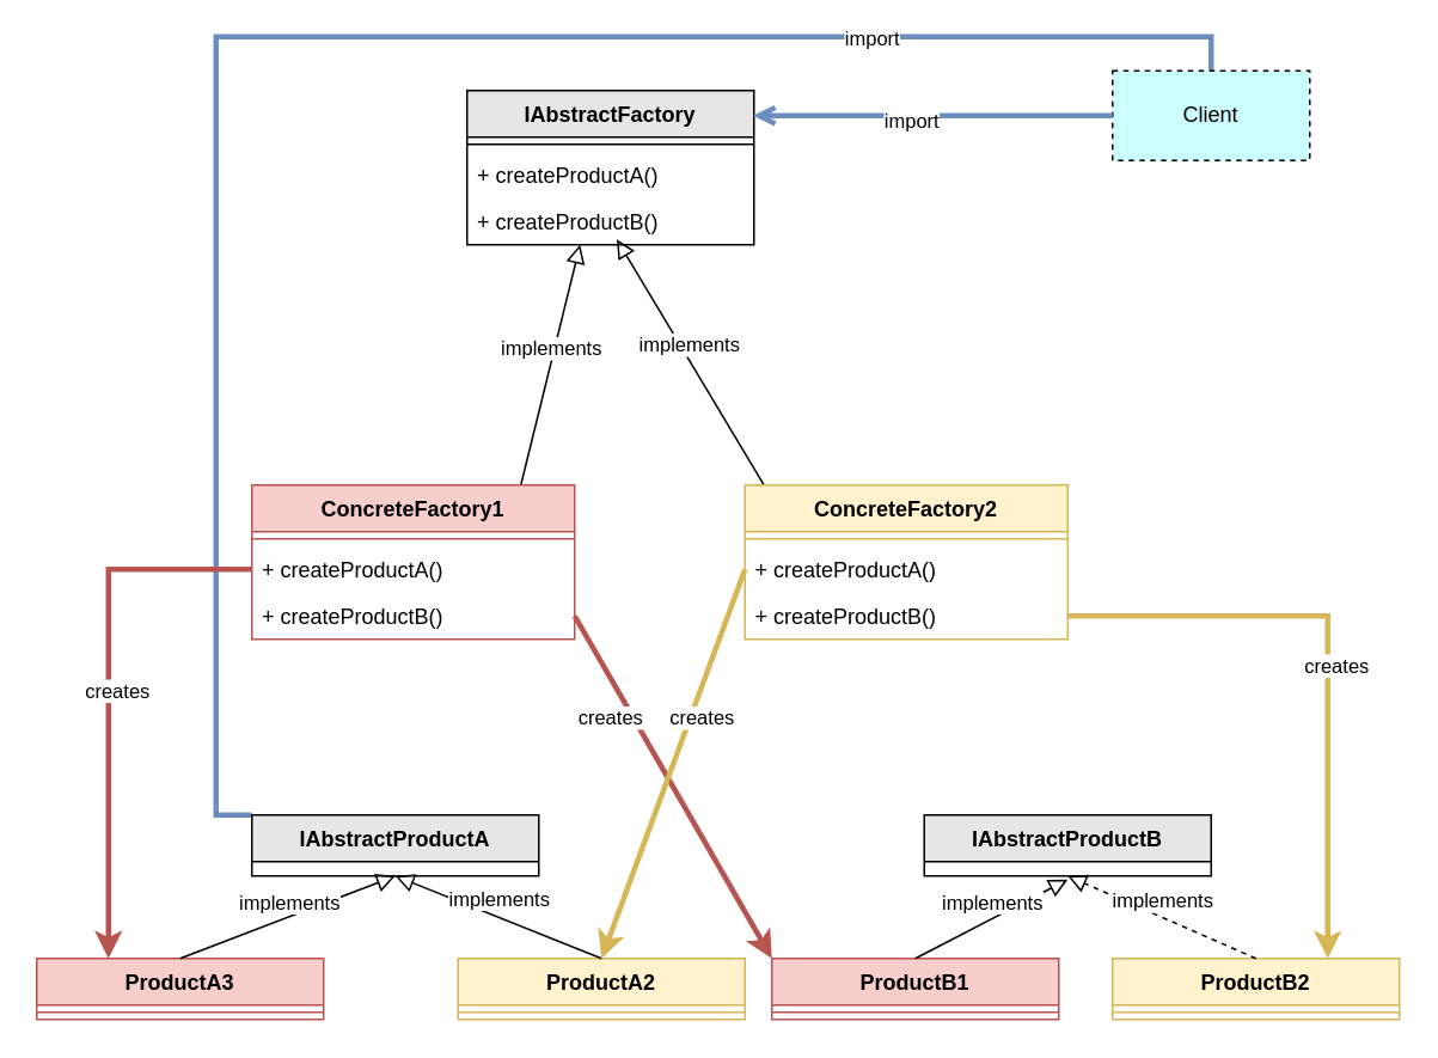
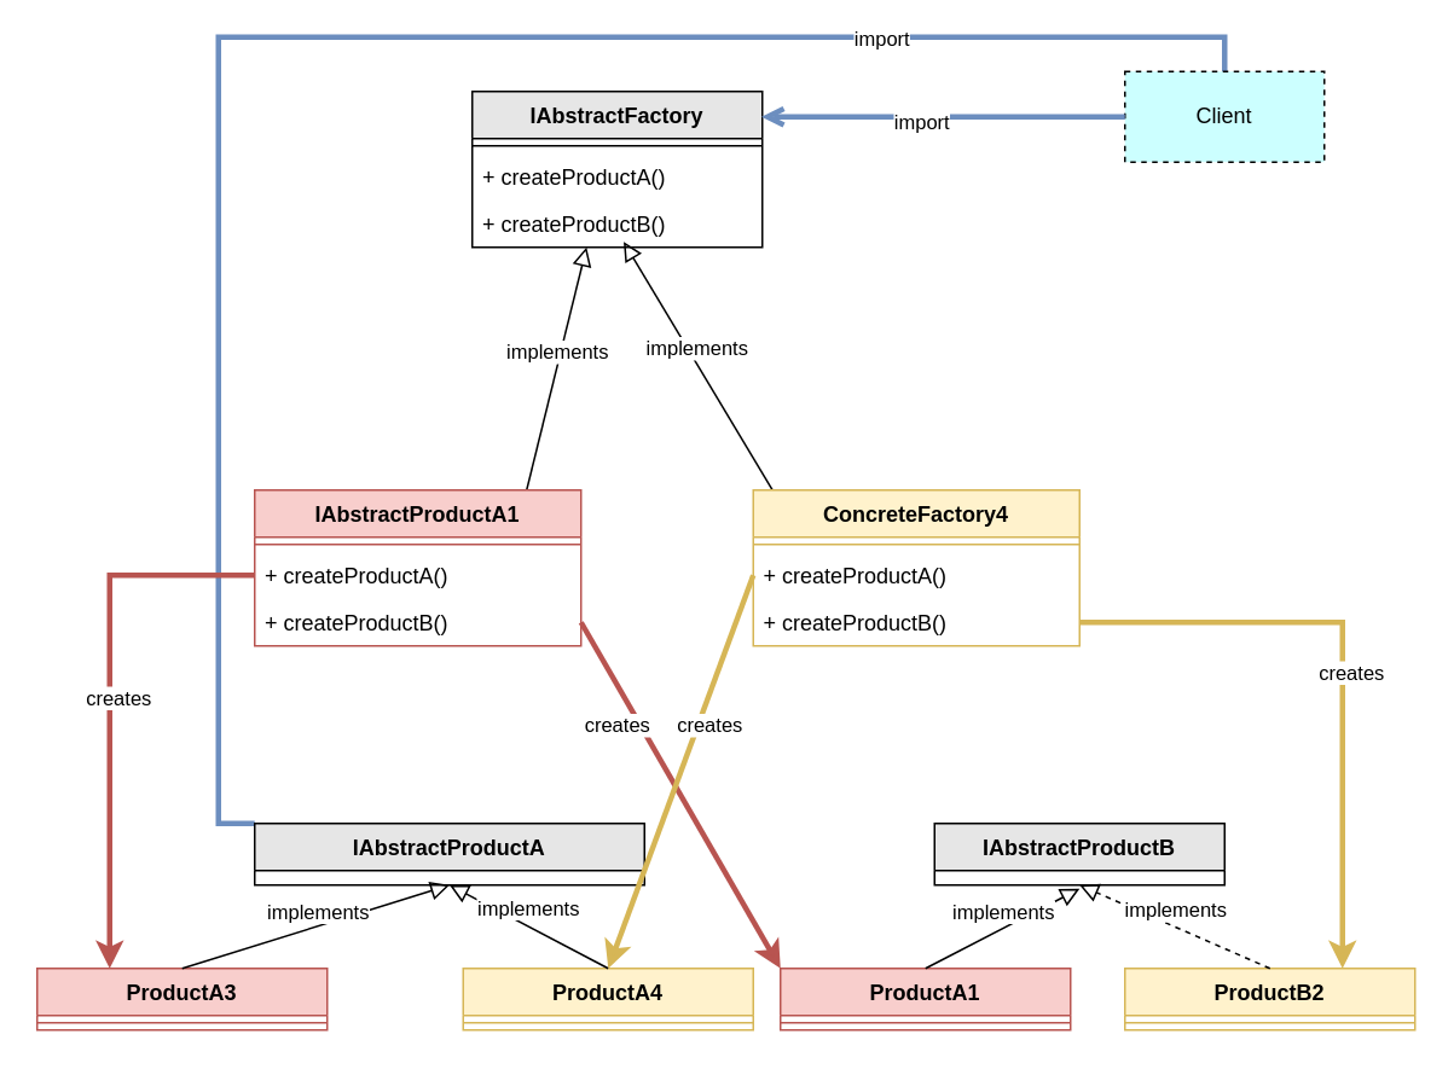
  <mxCell id="0" />
  <mxCell id="1" parent="0" />
  <mxCell id="2" value="IAbstractFactory" style="swimlane;fontStyle=1;align=center;verticalAlign=top;childLayout=stackLayout;horizontal=1;startSize=26;horizontalStack=0;resizeParent=1;resizeParentMax=0;resizeLast=0;collapsible=1;marginBottom=0;whiteSpace=wrap;html=1;fillColor=#E6E6E6;" vertex="1" parent="1"><mxGeometry x="260" y="50" width="160" height="86" as="geometry" /></mxCell>
  <mxCell id="3" value="" style="line;strokeWidth=1;fillColor=none;align=left;verticalAlign=middle;spacingTop=-1;spacingLeft=3;spacingRight=3;rotatable=0;labelPosition=right;points=[];portConstraint=eastwest;strokeColor=inherit;" vertex="1" parent="2"><mxGeometry y="26" width="160" height="8" as="geometry" /></mxCell>
  <mxCell id="4" value="+ createProductA()" style="text;strokeColor=none;fillColor=none;align=left;verticalAlign=top;spacingLeft=4;spacingRight=4;overflow=hidden;rotatable=0;points=[[0,0.5],[1,0.5]];portConstraint=eastwest;whiteSpace=wrap;html=1;" vertex="1" parent="2"><mxGeometry y="34" width="160" height="26" as="geometry" /></mxCell>
  <mxCell id="5" value="+ createProductB()" style="text;strokeColor=none;fillColor=none;align=left;verticalAlign=top;spacingLeft=4;spacingRight=4;overflow=hidden;rotatable=0;points=[[0,0.5],[1,0.5]];portConstraint=eastwest;whiteSpace=wrap;html=1;" vertex="1" parent="2"><mxGeometry y="60" width="160" height="26" as="geometry" /></mxCell>
  <mxCell id="6" value="implements" style="html=1;verticalAlign=bottom;endArrow=block;endSize=8;curved=0;rounded=0;exitX=0.5;exitY=0;exitDx=0;exitDy=0;endFill=0;entryX=0.394;entryY=1;entryDx=0;entryDy=0;entryPerimeter=0;" edge="1" parent="1" target="5"><mxGeometry relative="1" as="geometry"><mxPoint x="290" y="270" as="sourcePoint" /><mxPoint x="320" y="140" as="targetPoint" /></mxGeometry></mxCell>
  <mxCell id="7" value="implements" style="html=1;verticalAlign=bottom;endArrow=block;endSize=8;curved=0;rounded=0;exitX=0.058;exitY=-0.003;exitDx=0;exitDy=0;endFill=0;exitPerimeter=0;entryX=0.522;entryY=0.885;entryDx=0;entryDy=0;entryPerimeter=0;" edge="1" parent="1" source="8" target="5"><mxGeometry relative="1" as="geometry"><mxPoint x="240" y="190" as="sourcePoint" /><mxPoint x="330" y="140" as="targetPoint" /></mxGeometry></mxCell>
- <mxCell id="8" value="ConcreteFactory2" style="swimlane;fontStyle=1;align=center;verticalAlign=top;childLayout=stackLayout;horizontal=1;startSize=26;horizontalStack=0;resizeParent=1;resizeParentMax=0;resizeLast=0;collapsible=1;marginBottom=0;whiteSpace=wrap;html=1;fillColor=#fff2cc;strokeColor=#d6b656;" vertex="1" parent="1"><mxGeometry x="415" y="270" width="180" height="86" as="geometry" /></mxCell>
+ <mxCell id="8" value="ConcreteFactory4" style="swimlane;fontStyle=1;align=center;verticalAlign=top;childLayout=stackLayout;horizontal=1;startSize=26;horizontalStack=0;resizeParent=1;resizeParentMax=0;resizeLast=0;collapsible=1;marginBottom=0;whiteSpace=wrap;html=1;fillColor=#fff2cc;strokeColor=#d6b656;" vertex="1" parent="1"><mxGeometry x="415" y="270" width="180" height="86" as="geometry" /></mxCell>
  <mxCell id="9" value="" style="line;strokeWidth=1;fillColor=none;align=left;verticalAlign=middle;spacingTop=-1;spacingLeft=3;spacingRight=3;rotatable=0;labelPosition=right;points=[];portConstraint=eastwest;strokeColor=inherit;" vertex="1" parent="8"><mxGeometry y="26" width="180" height="8" as="geometry" /></mxCell>
  <mxCell id="10" value="+ createProductA()" style="text;strokeColor=none;fillColor=none;align=left;verticalAlign=top;spacingLeft=4;spacingRight=4;overflow=hidden;rotatable=0;points=[[0,0.5],[1,0.5]];portConstraint=eastwest;whiteSpace=wrap;html=1;" vertex="1" parent="8"><mxGeometry y="34" width="180" height="26" as="geometry" /></mxCell>
  <mxCell id="11" value="+ createProductB()" style="text;strokeColor=none;fillColor=none;align=left;verticalAlign=top;spacingLeft=4;spacingRight=4;overflow=hidden;rotatable=0;points=[[0,0.5],[1,0.5]];portConstraint=eastwest;whiteSpace=wrap;html=1;" vertex="1" parent="8"><mxGeometry y="60" width="180" height="26" as="geometry" /></mxCell>
  <mxCell id="12" style="edgeStyle=orthogonalEdgeStyle;rounded=0;orthogonalLoop=1;jettySize=auto;html=1;entryX=0;entryY=0;entryDx=0;entryDy=0;strokeWidth=3;fillColor=#dae8fc;strokeColor=#6c8ebf;endArrow=none;" edge="1" parent="1" source="14" target="19"><mxGeometry relative="1" as="geometry"><Array as="points"><mxPoint x="675" y="20" /><mxPoint x="120" y="20" /><mxPoint x="120" y="454" /></Array></mxGeometry></mxCell>
  <mxCell id="13" value="import" style="edgeLabel;html=1;align=center;verticalAlign=middle;resizable=0;points=[];" vertex="1" connectable="0" parent="12"><mxGeometry x="-0.592" relative="1" as="geometry"><mxPoint x="1" as="offset" /></mxGeometry></mxCell>
  <mxCell id="14" value="Client" style="html=1;whiteSpace=wrap;fillColor=#CCFFFF;dashed=1;" vertex="1" parent="1"><mxGeometry x="620" y="39" width="110" height="50" as="geometry" /></mxCell>
- <mxCell id="15" value="ConcreteFactory1" style="swimlane;fontStyle=1;align=center;verticalAlign=top;childLayout=stackLayout;horizontal=1;startSize=26;horizontalStack=0;resizeParent=1;resizeParentMax=0;resizeLast=0;collapsible=1;marginBottom=0;whiteSpace=wrap;html=1;fillColor=#f8cecc;strokeColor=#b85450;" vertex="1" parent="1"><mxGeometry x="140" y="270" width="180" height="86" as="geometry" /></mxCell>
+ <mxCell id="15" value="IAbstractProductA1" style="swimlane;fontStyle=1;align=center;verticalAlign=top;childLayout=stackLayout;horizontal=1;startSize=26;horizontalStack=0;resizeParent=1;resizeParentMax=0;resizeLast=0;collapsible=1;marginBottom=0;whiteSpace=wrap;html=1;fillColor=#f8cecc;strokeColor=#b85450;" vertex="1" parent="1"><mxGeometry x="140" y="270" width="180" height="86" as="geometry" /></mxCell>
  <mxCell id="16" value="" style="line;strokeWidth=1;fillColor=none;align=left;verticalAlign=middle;spacingTop=-1;spacingLeft=3;spacingRight=3;rotatable=0;labelPosition=right;points=[];portConstraint=eastwest;strokeColor=inherit;" vertex="1" parent="15"><mxGeometry y="26" width="180" height="8" as="geometry" /></mxCell>
  <mxCell id="17" value="+ createProductA()" style="text;strokeColor=none;fillColor=none;align=left;verticalAlign=top;spacingLeft=4;spacingRight=4;overflow=hidden;rotatable=0;points=[[0,0.5],[1,0.5]];portConstraint=eastwest;whiteSpace=wrap;html=1;" vertex="1" parent="15"><mxGeometry y="34" width="180" height="26" as="geometry" /></mxCell>
  <mxCell id="18" value="+ createProductB()" style="text;strokeColor=none;fillColor=none;align=left;verticalAlign=top;spacingLeft=4;spacingRight=4;overflow=hidden;rotatable=0;points=[[0,0.5],[1,0.5]];portConstraint=eastwest;whiteSpace=wrap;html=1;" vertex="1" parent="15"><mxGeometry y="60" width="180" height="26" as="geometry" /></mxCell>
- <mxCell id="19" value="IAbstractProductA" style="swimlane;fontStyle=1;align=center;verticalAlign=top;childLayout=stackLayout;horizontal=1;startSize=26;horizontalStack=0;resizeParent=1;resizeParentMax=0;resizeLast=0;collapsible=1;marginBottom=0;whiteSpace=wrap;html=1;fillColor=#E6E6E6;" vertex="1" parent="1"><mxGeometry x="140" y="454" width="160" height="34" as="geometry" /></mxCell>
+ <mxCell id="19" value="IAbstractProductA" style="swimlane;fontStyle=1;align=center;verticalAlign=top;childLayout=stackLayout;horizontal=1;startSize=26;horizontalStack=0;resizeParent=1;resizeParentMax=0;resizeLast=0;collapsible=1;marginBottom=0;whiteSpace=wrap;html=1;fillColor=#E6E6E6;" vertex="1" parent="1"><mxGeometry x="140" y="454" width="215" height="34" as="geometry" /></mxCell>
  <mxCell id="20" value="IAbstractProductB" style="swimlane;fontStyle=1;align=center;verticalAlign=top;childLayout=stackLayout;horizontal=1;startSize=26;horizontalStack=0;resizeParent=1;resizeParentMax=0;resizeLast=0;collapsible=1;marginBottom=0;whiteSpace=wrap;html=1;fillColor=#E6E6E6;" vertex="1" parent="1"><mxGeometry x="515" y="454" width="160" height="34" as="geometry" /></mxCell>
  <mxCell id="21" value="ProductA3" style="swimlane;fontStyle=1;align=center;verticalAlign=top;childLayout=stackLayout;horizontal=1;startSize=26;horizontalStack=0;resizeParent=1;resizeParentMax=0;resizeLast=0;collapsible=1;marginBottom=0;whiteSpace=wrap;html=1;fillColor=#f8cecc;strokeColor=#b85450;" vertex="1" parent="1"><mxGeometry x="20" y="534" width="160" height="34" as="geometry" /></mxCell>
  <mxCell id="22" value="" style="line;strokeWidth=1;fillColor=none;align=left;verticalAlign=middle;spacingTop=-1;spacingLeft=3;spacingRight=3;rotatable=0;labelPosition=right;points=[];portConstraint=eastwest;strokeColor=inherit;" vertex="1" parent="21"><mxGeometry y="26" width="160" height="8" as="geometry" /></mxCell>
- <mxCell id="23" value="ProductA2" style="swimlane;fontStyle=1;align=center;verticalAlign=top;childLayout=stackLayout;horizontal=1;startSize=26;horizontalStack=0;resizeParent=1;resizeParentMax=0;resizeLast=0;collapsible=1;marginBottom=0;whiteSpace=wrap;html=1;fillColor=#fff2cc;strokeColor=#d6b656;" vertex="1" parent="1"><mxGeometry x="255" y="534" width="160" height="34" as="geometry" /></mxCell>
+ <mxCell id="23" value="ProductA4" style="swimlane;fontStyle=1;align=center;verticalAlign=top;childLayout=stackLayout;horizontal=1;startSize=26;horizontalStack=0;resizeParent=1;resizeParentMax=0;resizeLast=0;collapsible=1;marginBottom=0;whiteSpace=wrap;html=1;fillColor=#fff2cc;strokeColor=#d6b656;" vertex="1" parent="1"><mxGeometry x="255" y="534" width="160" height="34" as="geometry" /></mxCell>
  <mxCell id="24" value="" style="line;strokeWidth=1;fillColor=none;align=left;verticalAlign=middle;spacingTop=-1;spacingLeft=3;spacingRight=3;rotatable=0;labelPosition=right;points=[];portConstraint=eastwest;strokeColor=inherit;" vertex="1" parent="23"><mxGeometry y="26" width="160" height="8" as="geometry" /></mxCell>
- <mxCell id="25" value="ProductB1" style="swimlane;fontStyle=1;align=center;verticalAlign=top;childLayout=stackLayout;horizontal=1;startSize=26;horizontalStack=0;resizeParent=1;resizeParentMax=0;resizeLast=0;collapsible=1;marginBottom=0;whiteSpace=wrap;html=1;fillColor=#f8cecc;strokeColor=#b85450;" vertex="1" parent="1"><mxGeometry x="430" y="534" width="160" height="34" as="geometry" /></mxCell>
+ <mxCell id="25" value="ProductA1" style="swimlane;fontStyle=1;align=center;verticalAlign=top;childLayout=stackLayout;horizontal=1;startSize=26;horizontalStack=0;resizeParent=1;resizeParentMax=0;resizeLast=0;collapsible=1;marginBottom=0;whiteSpace=wrap;html=1;fillColor=#f8cecc;strokeColor=#b85450;" vertex="1" parent="1"><mxGeometry x="430" y="534" width="160" height="34" as="geometry" /></mxCell>
  <mxCell id="26" value="" style="line;strokeWidth=1;fillColor=none;align=left;verticalAlign=middle;spacingTop=-1;spacingLeft=3;spacingRight=3;rotatable=0;labelPosition=right;points=[];portConstraint=eastwest;strokeColor=inherit;" vertex="1" parent="25"><mxGeometry y="26" width="160" height="8" as="geometry" /></mxCell>
  <mxCell id="27" value="ProductB2" style="swimlane;fontStyle=1;align=center;verticalAlign=top;childLayout=stackLayout;horizontal=1;startSize=26;horizontalStack=0;resizeParent=1;resizeParentMax=0;resizeLast=0;collapsible=1;marginBottom=0;whiteSpace=wrap;html=1;fillColor=#fff2cc;strokeColor=#d6b656;" vertex="1" parent="1"><mxGeometry x="620" y="534" width="160" height="34" as="geometry" /></mxCell>
  <mxCell id="28" value="" style="line;strokeWidth=1;fillColor=none;align=left;verticalAlign=middle;spacingTop=-1;spacingLeft=3;spacingRight=3;rotatable=0;labelPosition=right;points=[];portConstraint=eastwest;strokeColor=inherit;" vertex="1" parent="27"><mxGeometry y="26" width="160" height="8" as="geometry" /></mxCell>
  <mxCell id="29" value="implements" style="html=1;verticalAlign=bottom;endArrow=block;endSize=8;curved=0;rounded=0;exitX=0.5;exitY=0;exitDx=0;exitDy=0;endFill=0;" edge="1" parent="1" source="25"><mxGeometry relative="1" as="geometry"><mxPoint x="145" y="394" as="sourcePoint" /><mxPoint x="595" y="490" as="targetPoint" /></mxGeometry></mxCell>
  <mxCell id="30" value="implements" style="html=1;verticalAlign=bottom;endArrow=block;endSize=8;curved=0;rounded=0;exitX=0.5;exitY=0;exitDx=0;exitDy=0;endFill=0;entryX=0.5;entryY=1;entryDx=0;entryDy=0;" edge="1" parent="1" source="23" target="19"><mxGeometry x="0.008" y="-1" relative="1" as="geometry"><mxPoint x="480" y="494" as="sourcePoint" /><mxPoint x="330" y="448" as="targetPoint" /><mxPoint as="offset" /></mxGeometry></mxCell>
  <mxCell id="31" value="implements" style="html=1;verticalAlign=bottom;endArrow=block;endSize=8;curved=0;rounded=0;exitX=0.5;exitY=0;exitDx=0;exitDy=0;endFill=0;entryX=0.5;entryY=1;entryDx=0;entryDy=0;dashed=1;" edge="1" parent="1" source="27" target="20"><mxGeometry relative="1" as="geometry"><mxPoint x="605" y="534" as="sourcePoint" /><mxPoint x="605" y="498" as="targetPoint" /></mxGeometry></mxCell>
  <mxCell id="32" value="implements" style="html=1;verticalAlign=bottom;endArrow=block;endSize=8;curved=0;rounded=0;exitX=0.5;exitY=0;exitDx=0;exitDy=0;endFill=0;entryX=0.5;entryY=1;entryDx=0;entryDy=0;" edge="1" parent="1" source="21" target="19"><mxGeometry x="0.008" y="-1" relative="1" as="geometry"><mxPoint x="330" y="544" as="sourcePoint" /><mxPoint x="230" y="498" as="targetPoint" /><mxPoint as="offset" /></mxGeometry></mxCell>
  <mxCell id="33" style="rounded=0;orthogonalLoop=1;jettySize=auto;html=1;entryX=0.25;entryY=0;entryDx=0;entryDy=0;edgeStyle=orthogonalEdgeStyle;fillColor=#f8cecc;strokeColor=#b85450;strokeWidth=3;" edge="1" parent="1" source="17" target="21"><mxGeometry relative="1" as="geometry" /></mxCell>
  <mxCell id="34" value="creates" style="edgeLabel;html=1;align=center;verticalAlign=middle;resizable=0;points=[];" vertex="1" connectable="0" parent="33"><mxGeometry x="-0.007" y="3" relative="1" as="geometry"><mxPoint x="1" as="offset" /></mxGeometry></mxCell>
  <mxCell id="35" style="rounded=0;orthogonalLoop=1;jettySize=auto;html=1;entryX=0;entryY=0;entryDx=0;entryDy=0;fillColor=#f8cecc;strokeColor=#b85450;strokeWidth=3;exitX=1;exitY=0.5;exitDx=0;exitDy=0;" edge="1" parent="1" source="18" target="25"><mxGeometry relative="1" as="geometry" /></mxCell>
  <mxCell id="36" value="creates" style="edgeLabel;html=1;align=center;verticalAlign=middle;resizable=0;points=[];" vertex="1" connectable="0" parent="35"><mxGeometry x="-0.374" y="-2" relative="1" as="geometry"><mxPoint x="-13" y="-4" as="offset" /></mxGeometry></mxCell>
  <mxCell id="37" style="rounded=0;orthogonalLoop=1;jettySize=auto;html=1;entryX=0.5;entryY=0;entryDx=0;entryDy=0;fillColor=#fff2cc;strokeColor=#d6b656;strokeWidth=3;exitX=0;exitY=0.5;exitDx=0;exitDy=0;" edge="1" parent="1" source="10" target="23"><mxGeometry relative="1" as="geometry" /></mxCell>
  <mxCell id="38" value="creates" style="edgeLabel;html=1;align=center;verticalAlign=middle;resizable=0;points=[];" vertex="1" connectable="0" parent="37"><mxGeometry x="0.093" y="-1" relative="1" as="geometry"><mxPoint x="20" y="-35" as="offset" /></mxGeometry></mxCell>
  <mxCell id="39" style="edgeStyle=orthogonalEdgeStyle;rounded=0;orthogonalLoop=1;jettySize=auto;html=1;exitX=1;exitY=0.5;exitDx=0;exitDy=0;entryX=0.75;entryY=0;entryDx=0;entryDy=0;fillColor=#fff2cc;strokeColor=#d6b656;strokeWidth=3;" edge="1" parent="1" source="11" target="27"><mxGeometry relative="1" as="geometry" /></mxCell>
  <mxCell id="40" value="creates" style="edgeLabel;html=1;align=center;verticalAlign=middle;resizable=0;points=[];" vertex="1" connectable="0" parent="39"><mxGeometry x="0.024" y="4" relative="1" as="geometry"><mxPoint as="offset" /></mxGeometry></mxCell>
  <mxCell id="41" style="edgeStyle=orthogonalEdgeStyle;rounded=0;orthogonalLoop=1;jettySize=auto;html=1;entryX=0.997;entryY=0.163;entryDx=0;entryDy=0;entryPerimeter=0;fillColor=#dae8fc;strokeColor=#6c8ebf;strokeWidth=3;endArrow=open;" edge="1" parent="1" source="14" target="2"><mxGeometry relative="1" as="geometry" /></mxCell>
  <mxCell id="42" value="import" style="edgeLabel;html=1;align=center;verticalAlign=middle;resizable=0;points=[];" vertex="1" connectable="0" parent="41"><mxGeometry x="0.142" y="2" relative="1" as="geometry"><mxPoint x="1" as="offset" /></mxGeometry></mxCell>
